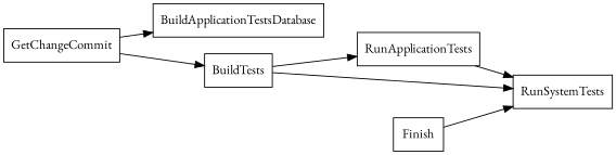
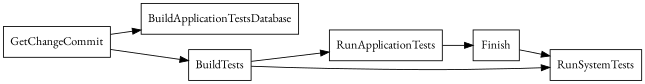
  digraph {
    fontname="EB Garamond"
    rankdir=LR
    node [fontname="EB Garamond" shape=rectangle]
    edge [fontname="EB Garamond"]
    GetChangeCommit
    BuildApplicationTestsDatabase
    BuildTests
    RunApplicationTests
    RunSystemTests
    Finish
    GetChangeCommit -> BuildApplicationTestsDatabase
    GetChangeCommit -> BuildTests
    BuildTests -> RunApplicationTests
    BuildTests -> RunSystemTests
-   RunApplicationTests -> RunSystemTests
+   RunApplicationTests -> Finish
    Finish -> RunSystemTests
  }
